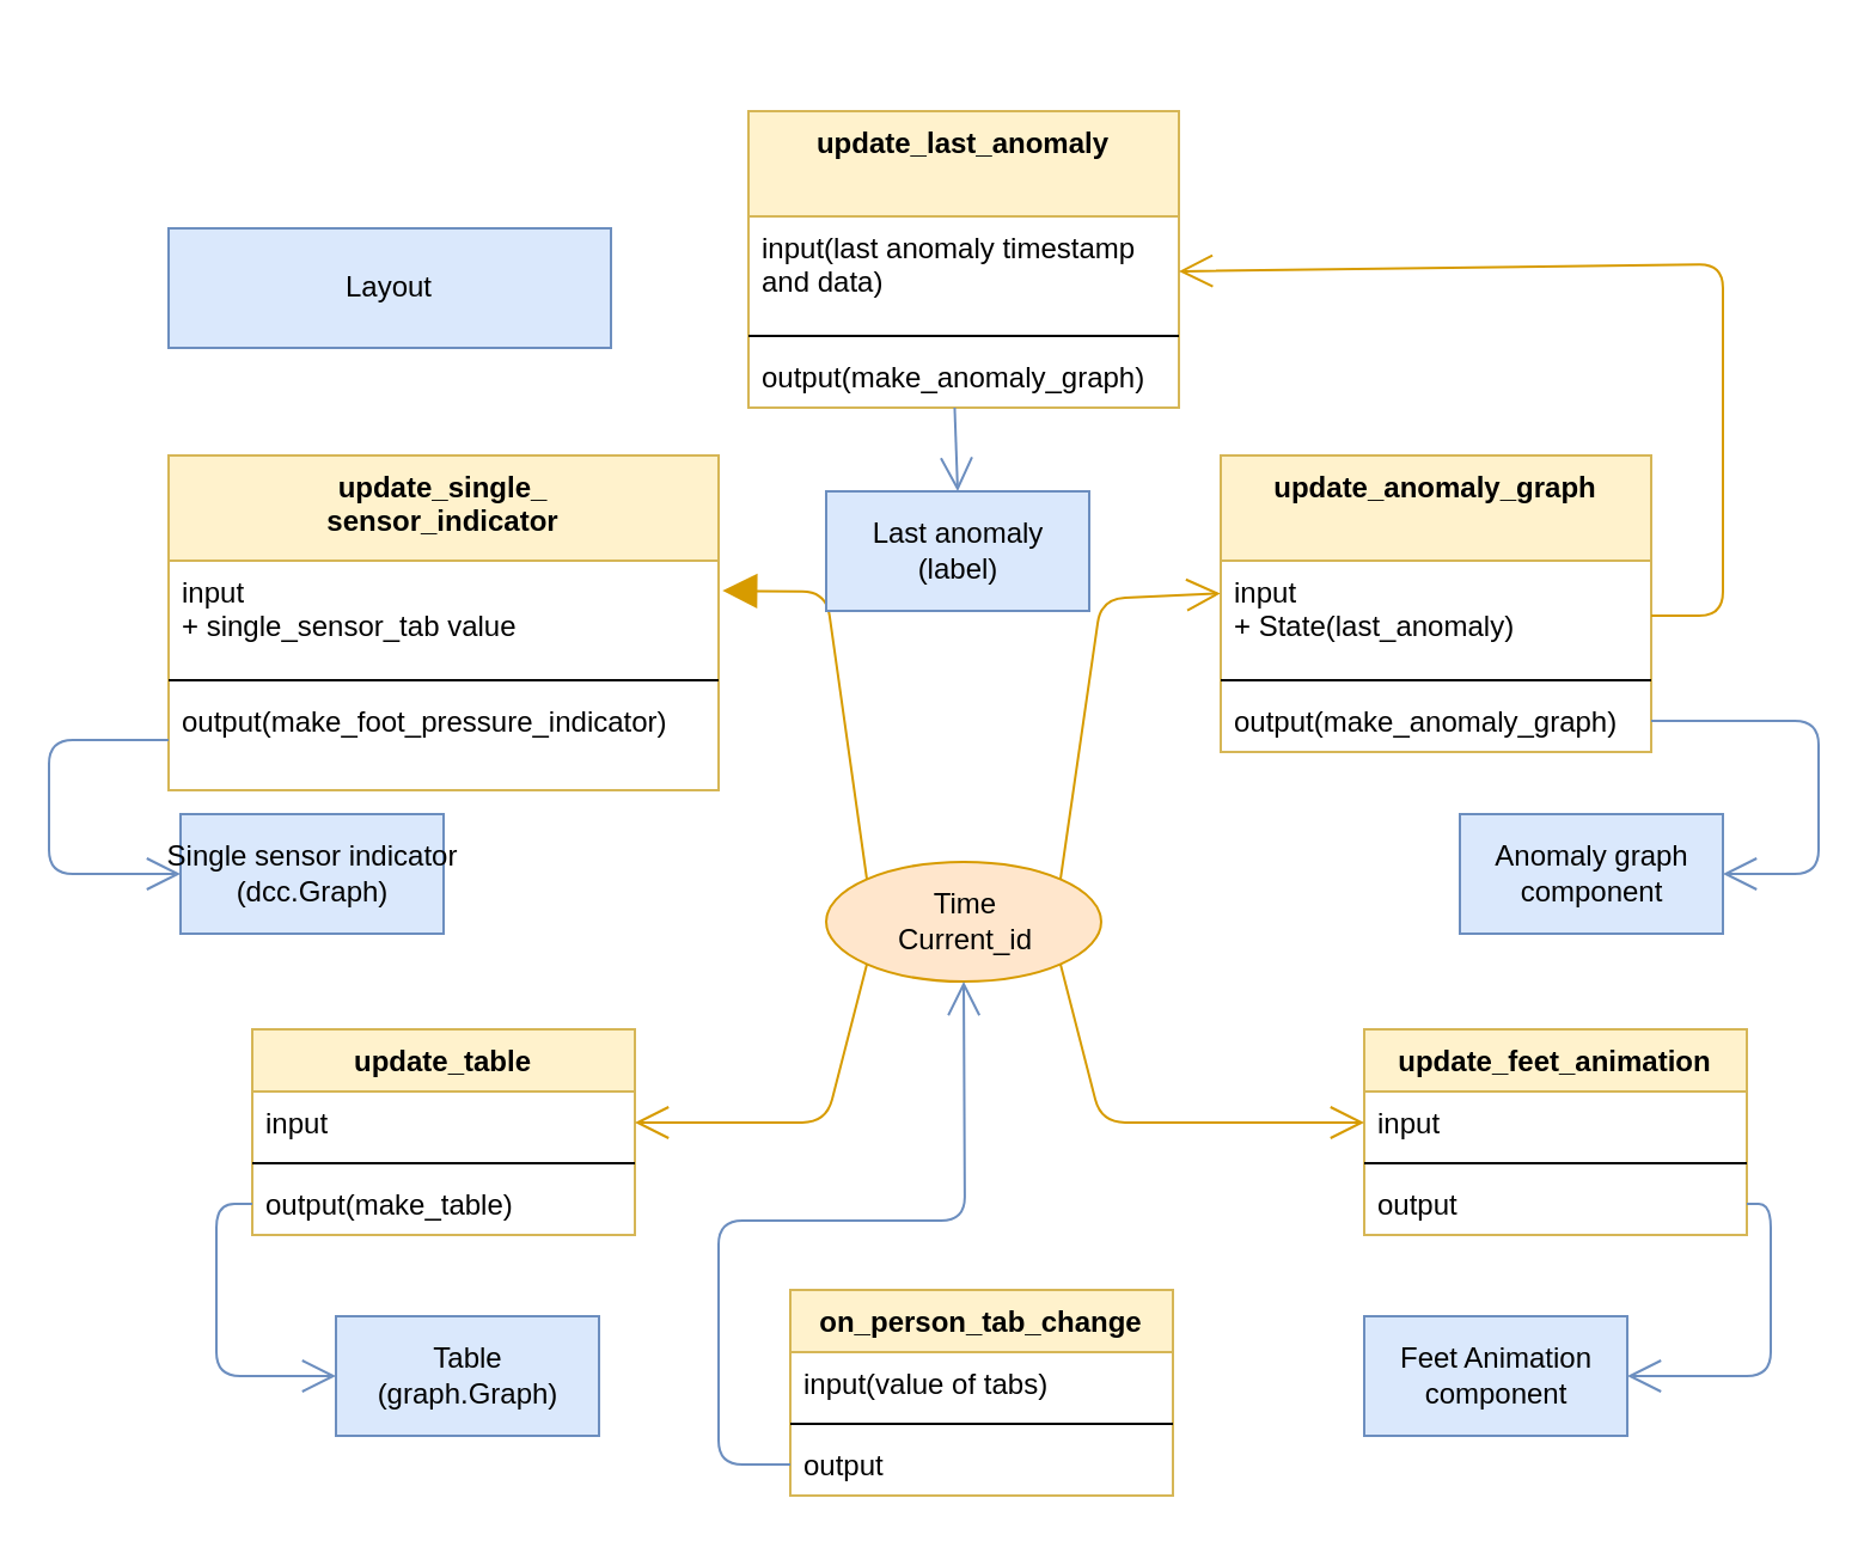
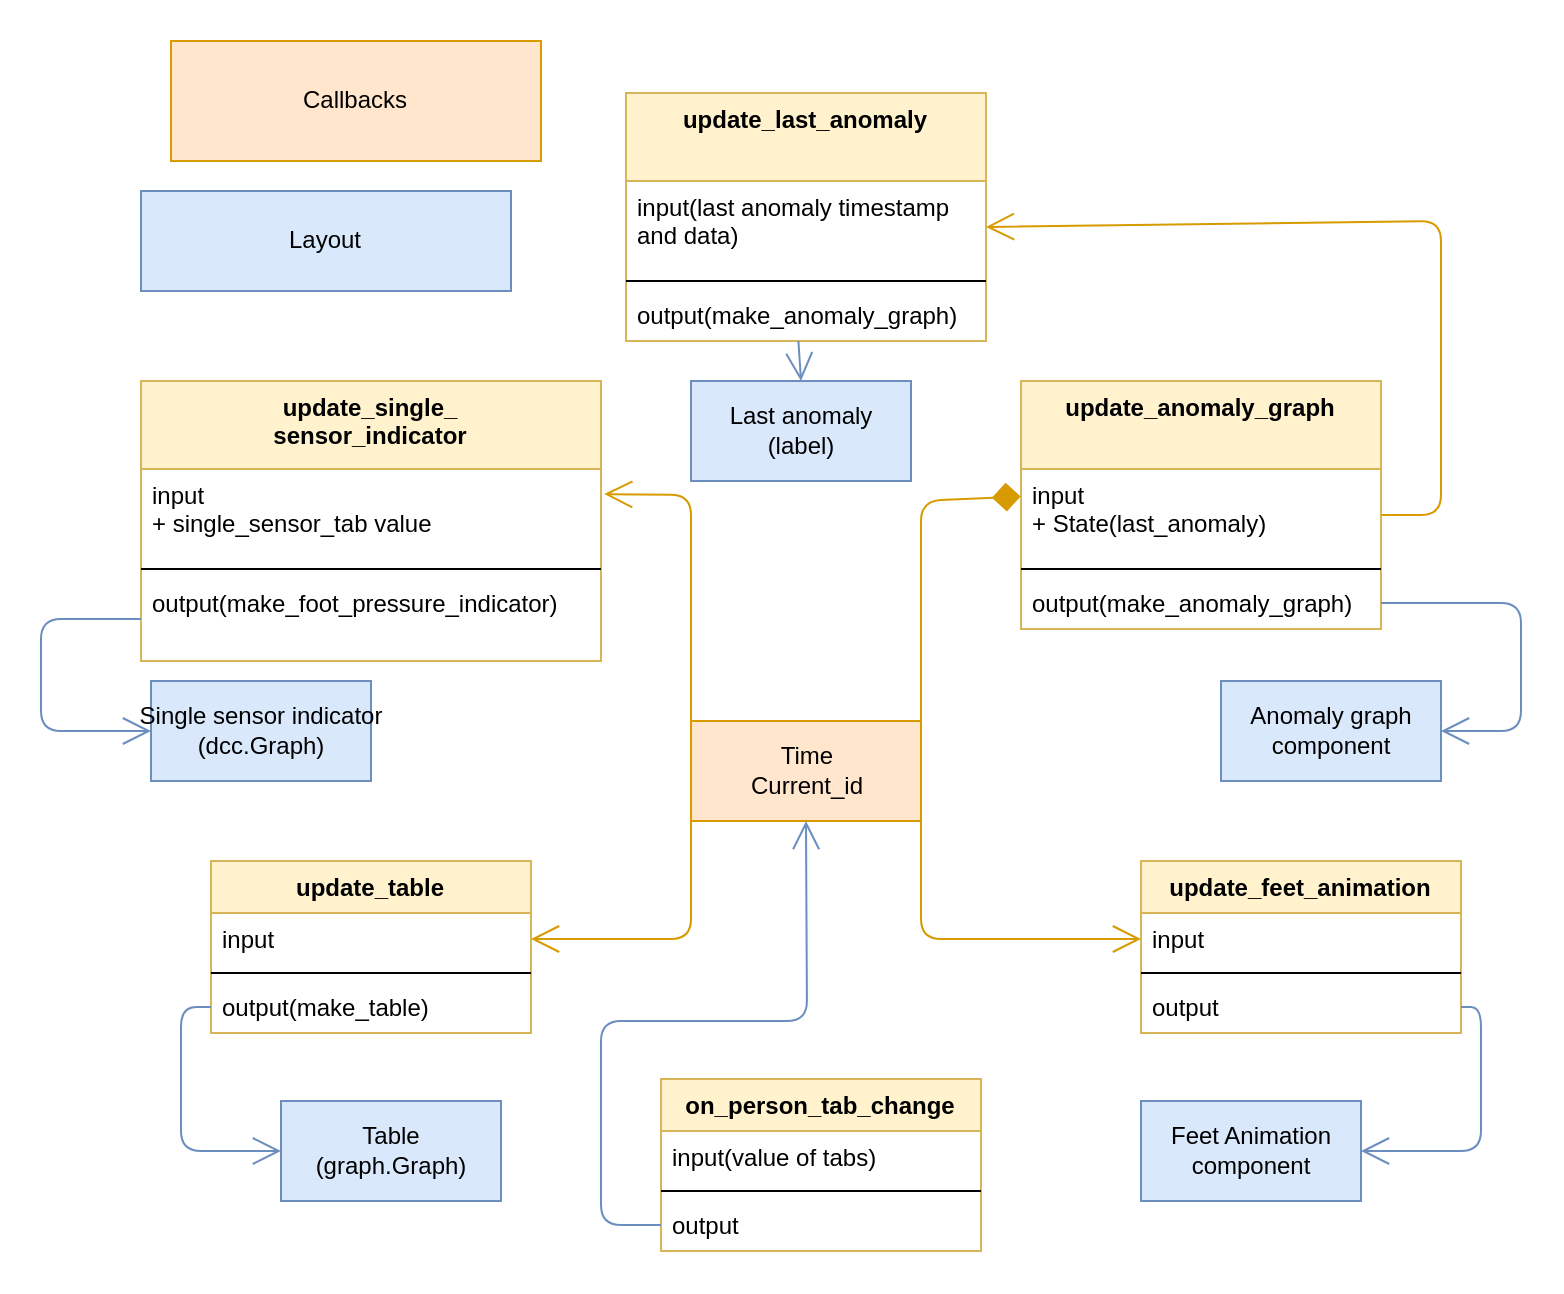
  <mxCell id="0" style=";html=1;" />
  <mxCell id="1" style=";html=1;" parent="0" />
- <mxCell id="2" value="Time&lt;br&gt;Current_id" style="ellipse;html=1;fillColor=#ffe6cc;strokeColor=#d79b00;" parent="1" vertex="1"><mxGeometry x="345" y="360" width="115" height="50" as="geometry" /></mxCell>
+ <mxCell id="2" value="Time&lt;br&gt;Current_id" style="html=1;fillColor=#ffe6cc;strokeColor=#d79b00;" parent="1" vertex="1"><mxGeometry x="345" y="360" width="115" height="50" as="geometry" /></mxCell>
  <mxCell id="3" value="update_feet_animation" style="swimlane;fontStyle=1;align=center;verticalAlign=top;childLayout=stackLayout;horizontal=1;startSize=26;horizontalStack=0;resizeParent=1;resizeParentMax=0;resizeLast=0;collapsible=1;marginBottom=0;fillColor=#fff2cc;strokeColor=#d6b656;" parent="1" vertex="1"><mxGeometry x="570" y="430" width="160" height="86" as="geometry" /></mxCell>
  <mxCell id="4" value="input" style="text;strokeColor=none;fillColor=none;align=left;verticalAlign=top;spacingLeft=4;spacingRight=4;overflow=hidden;rotatable=0;points=[[0,0.5],[1,0.5]];portConstraint=eastwest;" parent="3" vertex="1"><mxGeometry y="26" width="160" height="26" as="geometry" /></mxCell>
  <mxCell id="5" value="" style="line;strokeWidth=1;fillColor=none;align=left;verticalAlign=middle;spacingTop=-1;spacingLeft=3;spacingRight=3;rotatable=0;labelPosition=right;points=[];portConstraint=eastwest;" parent="3" vertex="1"><mxGeometry y="52" width="160" height="8" as="geometry" /></mxCell>
  <mxCell id="6" value="output" style="text;strokeColor=none;fillColor=none;align=left;verticalAlign=top;spacingLeft=4;spacingRight=4;overflow=hidden;rotatable=0;points=[[0,0.5],[1,0.5]];portConstraint=eastwest;" parent="3" vertex="1"><mxGeometry y="60" width="160" height="26" as="geometry" /></mxCell>
  <mxCell id="7" value="" style="endArrow=open;endFill=1;endSize=12;html=1;exitX=1;exitY=1;exitDx=0;exitDy=0;entryX=0;entryY=0.5;entryDx=0;entryDy=0;fillColor=#ffe6cc;strokeColor=#d79b00;" parent="1" source="2" target="4" edge="1"><mxGeometry width="160" relative="1" as="geometry"><mxPoint x="500" y="290" as="sourcePoint" /><mxPoint x="660" y="290" as="targetPoint" /><Array as="points"><mxPoint x="460" y="469" /></Array></mxGeometry></mxCell>
  <mxCell id="8" value="Feet Animation &lt;br&gt;component" style="html=1;fillColor=#dae8fc;strokeColor=#6c8ebf;" parent="1" vertex="1"><mxGeometry x="570" y="550" width="110" height="50" as="geometry" /></mxCell>
  <mxCell id="9" value="" style="endArrow=open;endFill=1;endSize=12;html=1;exitX=1;exitY=0.5;exitDx=0;exitDy=0;entryX=1;entryY=0.5;entryDx=0;entryDy=0;fillColor=#dae8fc;strokeColor=#6c8ebf;" parent="1" source="6" target="8" edge="1"><mxGeometry width="160" relative="1" as="geometry"><mxPoint x="720" y="500" as="sourcePoint" /><mxPoint x="880" y="500" as="targetPoint" /><Array as="points"><mxPoint x="740" y="503" /><mxPoint x="740" y="575" /></Array></mxGeometry></mxCell>
  <mxCell id="10" value="update_table" style="swimlane;fontStyle=1;align=center;verticalAlign=top;childLayout=stackLayout;horizontal=1;startSize=26;horizontalStack=0;resizeParent=1;resizeParentMax=0;resizeLast=0;collapsible=1;marginBottom=0;fillColor=#fff2cc;strokeColor=#d6b656;" parent="1" vertex="1"><mxGeometry x="105" y="430" width="160" height="86" as="geometry" /></mxCell>
  <mxCell id="11" value="input" style="text;strokeColor=none;fillColor=none;align=left;verticalAlign=top;spacingLeft=4;spacingRight=4;overflow=hidden;rotatable=0;points=[[0,0.5],[1,0.5]];portConstraint=eastwest;" parent="10" vertex="1"><mxGeometry y="26" width="160" height="26" as="geometry" /></mxCell>
  <mxCell id="12" value="" style="line;strokeWidth=1;fillColor=none;align=left;verticalAlign=middle;spacingTop=-1;spacingLeft=3;spacingRight=3;rotatable=0;labelPosition=right;points=[];portConstraint=eastwest;" parent="10" vertex="1"><mxGeometry y="52" width="160" height="8" as="geometry" /></mxCell>
  <mxCell id="13" value="output(make_table)" style="text;strokeColor=none;fillColor=none;align=left;verticalAlign=top;spacingLeft=4;spacingRight=4;overflow=hidden;rotatable=0;points=[[0,0.5],[1,0.5]];portConstraint=eastwest;" parent="10" vertex="1"><mxGeometry y="60" width="160" height="26" as="geometry" /></mxCell>
  <mxCell id="14" value="Table&lt;br&gt;(graph.Graph)" style="html=1;fillColor=#dae8fc;strokeColor=#6c8ebf;" parent="1" vertex="1"><mxGeometry x="140" y="550" width="110" height="50" as="geometry" /></mxCell>
  <mxCell id="15" value="" style="endArrow=open;endFill=1;endSize=12;html=1;exitX=0;exitY=1;exitDx=0;exitDy=0;entryX=1;entryY=0.5;entryDx=0;entryDy=0;fillColor=#ffe6cc;strokeColor=#d79b00;" parent="1" source="2" target="11" edge="1"><mxGeometry width="160" relative="1" as="geometry"><mxPoint x="470" y="420" as="sourcePoint" /><mxPoint x="530" y="479" as="targetPoint" /><Array as="points"><mxPoint x="345" y="469" /></Array></mxGeometry></mxCell>
  <mxCell id="16" value="" style="endArrow=open;endFill=1;endSize=12;html=1;exitX=0;exitY=0.5;exitDx=0;exitDy=0;entryX=0;entryY=0.5;entryDx=0;entryDy=0;fillColor=#dae8fc;strokeColor=#6c8ebf;" parent="1" source="13" target="14" edge="1"><mxGeometry width="160" relative="1" as="geometry"><mxPoint x="690" y="513" as="sourcePoint" /><mxPoint x="690" y="610" as="targetPoint" /><Array as="points"><mxPoint x="90" y="503" /><mxPoint x="90" y="575" /></Array></mxGeometry></mxCell>
  <mxCell id="17" value="update_single_&#10;sensor_indicator&#10;" style="swimlane;fontStyle=1;align=center;verticalAlign=top;childLayout=stackLayout;horizontal=1;startSize=44;horizontalStack=0;resizeParent=1;resizeParentMax=0;resizeLast=0;collapsible=1;marginBottom=0;fillColor=#fff2cc;strokeColor=#d6b656;" parent="1" vertex="1"><mxGeometry x="70" y="190" width="230" height="140" as="geometry" /></mxCell>
  <mxCell id="18" value="input&#10;+ single_sensor_tab value" style="text;strokeColor=none;fillColor=none;align=left;verticalAlign=top;spacingLeft=4;spacingRight=4;overflow=hidden;rotatable=0;points=[[0,0.5],[1,0.5]];portConstraint=eastwest;" parent="17" vertex="1"><mxGeometry y="44" width="230" height="46" as="geometry" /></mxCell>
  <mxCell id="19" value="" style="line;strokeWidth=1;fillColor=none;align=left;verticalAlign=middle;spacingTop=-1;spacingLeft=3;spacingRight=3;rotatable=0;labelPosition=right;points=[];portConstraint=eastwest;" parent="17" vertex="1"><mxGeometry y="90" width="230" height="8" as="geometry" /></mxCell>
  <mxCell id="20" value="output(make_foot_pressure_indicator)" style="text;strokeColor=none;fillColor=none;align=left;verticalAlign=top;spacingLeft=4;spacingRight=4;overflow=hidden;rotatable=0;points=[[0,0.5],[1,0.5]];portConstraint=eastwest;" parent="17" vertex="1"><mxGeometry y="98" width="230" height="42" as="geometry" /></mxCell>
- <mxCell id="21" value="" style="endArrow=block;endFill=1;endSize=12;html=1;exitX=0;exitY=0;exitDx=0;exitDy=0;entryX=1.007;entryY=0.273;entryDx=0;entryDy=0;fillColor=#ffe6cc;strokeColor=#d79b00;entryPerimeter=0;" parent="1" source="2" target="18" edge="1"><mxGeometry width="160" relative="1" as="geometry"><mxPoint x="355" y="420" as="sourcePoint" /><mxPoint x="310" y="479" as="targetPoint" /><Array as="points"><mxPoint x="345" y="247" /></Array></mxGeometry></mxCell>
+ <mxCell id="21" value="" style="endArrow=open;endFill=1;endSize=12;html=1;exitX=0;exitY=0;exitDx=0;exitDy=0;entryX=1.007;entryY=0.273;entryDx=0;entryDy=0;fillColor=#ffe6cc;strokeColor=#d79b00;entryPerimeter=0;" parent="1" source="2" target="18" edge="1"><mxGeometry width="160" relative="1" as="geometry"><mxPoint x="355" y="420" as="sourcePoint" /><mxPoint x="310" y="479" as="targetPoint" /><Array as="points"><mxPoint x="345" y="247" /></Array></mxGeometry></mxCell>
  <mxCell id="22" value="update_anomaly_graph" style="swimlane;fontStyle=1;align=center;verticalAlign=top;childLayout=stackLayout;horizontal=1;startSize=44;horizontalStack=0;resizeParent=1;resizeParentMax=0;resizeLast=0;collapsible=1;marginBottom=0;fillColor=#fff2cc;strokeColor=#d6b656;" parent="1" vertex="1"><mxGeometry x="510" y="190" width="180" height="124" as="geometry" /></mxCell>
  <mxCell id="23" value="input&#10;+ State(last_anomaly)" style="text;strokeColor=none;fillColor=none;align=left;verticalAlign=top;spacingLeft=4;spacingRight=4;overflow=hidden;rotatable=0;points=[[0,0.5],[1,0.5]];portConstraint=eastwest;" parent="22" vertex="1"><mxGeometry y="44" width="180" height="46" as="geometry" /></mxCell>
  <mxCell id="24" value="" style="line;strokeWidth=1;fillColor=none;align=left;verticalAlign=middle;spacingTop=-1;spacingLeft=3;spacingRight=3;rotatable=0;labelPosition=right;points=[];portConstraint=eastwest;" parent="22" vertex="1"><mxGeometry y="90" width="180" height="8" as="geometry" /></mxCell>
  <mxCell id="25" value="output(make_anomaly_graph)" style="text;strokeColor=none;fillColor=none;align=left;verticalAlign=top;spacingLeft=4;spacingRight=4;overflow=hidden;rotatable=0;points=[[0,0.5],[1,0.5]];portConstraint=eastwest;" parent="22" vertex="1"><mxGeometry y="98" width="180" height="26" as="geometry" /></mxCell>
  <mxCell id="26" value="Single sensor indicator&lt;br&gt;(dcc.Graph)" style="html=1;fillColor=#dae8fc;strokeColor=#6c8ebf;" parent="1" vertex="1"><mxGeometry x="75" y="340" width="110" height="50" as="geometry" /></mxCell>
  <mxCell id="27" value="on_person_tab_change" style="swimlane;fontStyle=1;align=center;verticalAlign=top;childLayout=stackLayout;horizontal=1;startSize=26;horizontalStack=0;resizeParent=1;resizeParentMax=0;resizeLast=0;collapsible=1;marginBottom=0;fillColor=#fff2cc;strokeColor=#d6b656;" parent="1" vertex="1"><mxGeometry x="330" y="539" width="160" height="86" as="geometry" /></mxCell>
  <mxCell id="28" value="input(value of tabs)" style="text;strokeColor=none;fillColor=none;align=left;verticalAlign=top;spacingLeft=4;spacingRight=4;overflow=hidden;rotatable=0;points=[[0,0.5],[1,0.5]];portConstraint=eastwest;" parent="27" vertex="1"><mxGeometry y="26" width="160" height="26" as="geometry" /></mxCell>
  <mxCell id="29" value="" style="line;strokeWidth=1;fillColor=none;align=left;verticalAlign=middle;spacingTop=-1;spacingLeft=3;spacingRight=3;rotatable=0;labelPosition=right;points=[];portConstraint=eastwest;" parent="27" vertex="1"><mxGeometry y="52" width="160" height="8" as="geometry" /></mxCell>
  <mxCell id="30" value="output" style="text;strokeColor=none;fillColor=none;align=left;verticalAlign=top;spacingLeft=4;spacingRight=4;overflow=hidden;rotatable=0;points=[[0,0.5],[1,0.5]];portConstraint=eastwest;" parent="27" vertex="1"><mxGeometry y="60" width="160" height="26" as="geometry" /></mxCell>
  <mxCell id="31" value="update_last_anomaly" style="swimlane;fontStyle=1;align=center;verticalAlign=top;childLayout=stackLayout;horizontal=1;startSize=44;horizontalStack=0;resizeParent=1;resizeParentMax=0;resizeLast=0;collapsible=1;marginBottom=0;fillColor=#fff2cc;strokeColor=#d6b656;" parent="1" vertex="1"><mxGeometry x="312.5" y="46" width="180" height="124" as="geometry" /></mxCell>
  <mxCell id="32" value="input(last anomaly timestamp &#10;and data)" style="text;strokeColor=none;fillColor=none;align=left;verticalAlign=top;spacingLeft=4;spacingRight=4;overflow=hidden;rotatable=0;points=[[0,0.5],[1,0.5]];portConstraint=eastwest;" parent="31" vertex="1"><mxGeometry y="44" width="180" height="46" as="geometry" /></mxCell>
  <mxCell id="33" value="" style="line;strokeWidth=1;fillColor=none;align=left;verticalAlign=middle;spacingTop=-1;spacingLeft=3;spacingRight=3;rotatable=0;labelPosition=right;points=[];portConstraint=eastwest;" parent="31" vertex="1"><mxGeometry y="90" width="180" height="8" as="geometry" /></mxCell>
  <mxCell id="34" value="output(make_anomaly_graph)" style="text;strokeColor=none;fillColor=none;align=left;verticalAlign=top;spacingLeft=4;spacingRight=4;overflow=hidden;rotatable=0;points=[[0,0.5],[1,0.5]];portConstraint=eastwest;" parent="31" vertex="1"><mxGeometry y="98" width="180" height="26" as="geometry" /></mxCell>
- <mxCell id="35" value="Last anomaly&lt;br&gt;(label)" style="html=1;fillColor=#dae8fc;strokeColor=#6c8ebf;" parent="1" vertex="1"><mxGeometry x="345" y="205" width="110" height="50" as="geometry" /></mxCell>
+ <mxCell id="35" value="Last anomaly&lt;br&gt;(label)" style="html=1;fillColor=#dae8fc;strokeColor=#6c8ebf;" parent="1" vertex="1"><mxGeometry x="345" y="190" width="110" height="50" as="geometry" /></mxCell>
  <mxCell id="36" value="Anomaly graph &lt;br&gt;component" style="html=1;fillColor=#dae8fc;strokeColor=#6c8ebf;" parent="1" vertex="1"><mxGeometry x="610" y="340" width="110" height="50" as="geometry" /></mxCell>
- <mxCell id="37" value="" style="endArrow=open;endFill=1;endSize=12;html=1;exitX=1;exitY=0;exitDx=0;exitDy=0;entryX=-0.001;entryY=0.298;entryDx=0;entryDy=0;fillColor=#ffe6cc;strokeColor=#d79b00;entryPerimeter=0;" parent="1" source="2" target="23" edge="1"><mxGeometry width="160" relative="1" as="geometry"><mxPoint x="355" y="370" as="sourcePoint" /><mxPoint x="310" y="267" as="targetPoint" /><Array as="points"><mxPoint x="460" y="250" /></Array></mxGeometry></mxCell>
+ <mxCell id="37" value="" style="endArrow=diamond;endFill=1;endSize=12;html=1;exitX=1;exitY=0;exitDx=0;exitDy=0;entryX=-0.001;entryY=0.298;entryDx=0;entryDy=0;fillColor=#ffe6cc;strokeColor=#d79b00;entryPerimeter=0;" parent="1" source="2" target="23" edge="1"><mxGeometry width="160" relative="1" as="geometry"><mxPoint x="355" y="370" as="sourcePoint" /><mxPoint x="310" y="267" as="targetPoint" /><Array as="points"><mxPoint x="460" y="250" /></Array></mxGeometry></mxCell>
  <mxCell id="38" value="" style="endArrow=open;endFill=1;endSize=12;html=1;exitX=1;exitY=0.5;exitDx=0;exitDy=0;fillColor=#ffe6cc;strokeColor=#d79b00;entryX=1;entryY=0.5;entryDx=0;entryDy=0;" parent="1" source="23" target="32" edge="1"><mxGeometry width="160" relative="1" as="geometry"><mxPoint x="470" y="370" as="sourcePoint" /><mxPoint x="490" y="100" as="targetPoint" /><Array as="points"><mxPoint x="720" y="257" /><mxPoint x="720" y="110" /></Array></mxGeometry></mxCell>
  <mxCell id="39" value="" style="endArrow=open;endFill=1;endSize=12;html=1;exitX=0.479;exitY=1;exitDx=0;exitDy=0;entryX=0.5;entryY=0;entryDx=0;entryDy=0;fillColor=#dae8fc;strokeColor=#6c8ebf;exitPerimeter=0;" parent="1" source="34" target="35" edge="1"><mxGeometry width="160" relative="1" as="geometry"><mxPoint x="115" y="513" as="sourcePoint" /><mxPoint x="150" y="585" as="targetPoint" /><Array as="points" /></mxGeometry></mxCell>
  <mxCell id="40" value="" style="endArrow=open;endFill=1;endSize=12;html=1;exitX=0;exitY=0.5;exitDx=0;exitDy=0;entryX=0;entryY=0.5;entryDx=0;entryDy=0;fillColor=#dae8fc;strokeColor=#6c8ebf;" parent="1" source="20" target="26" edge="1"><mxGeometry width="160" relative="1" as="geometry"><mxPoint x="115" y="513" as="sourcePoint" /><mxPoint x="150" y="585" as="targetPoint" /><Array as="points"><mxPoint x="20" y="309" /><mxPoint x="20" y="365" /></Array></mxGeometry></mxCell>
  <mxCell id="41" value="" style="endArrow=open;endFill=1;endSize=12;html=1;exitX=1;exitY=0.5;exitDx=0;exitDy=0;entryX=1;entryY=0.5;entryDx=0;entryDy=0;fillColor=#dae8fc;strokeColor=#6c8ebf;" parent="1" source="25" target="36" edge="1"><mxGeometry width="160" relative="1" as="geometry"><mxPoint x="80" y="319" as="sourcePoint" /><mxPoint x="100" y="375" as="targetPoint" /><Array as="points"><mxPoint x="760" y="301" /><mxPoint x="760" y="365" /></Array></mxGeometry></mxCell>
  <mxCell id="42" value="" style="endArrow=open;endFill=1;endSize=12;html=1;exitX=0;exitY=0.5;exitDx=0;exitDy=0;entryX=0.5;entryY=1;entryDx=0;entryDy=0;fillColor=#dae8fc;strokeColor=#6c8ebf;" parent="1" source="30" target="2" edge="1"><mxGeometry width="160" relative="1" as="geometry"><mxPoint x="115" y="513" as="sourcePoint" /><mxPoint x="150" y="585" as="targetPoint" /><Array as="points"><mxPoint x="300" y="612" /><mxPoint x="300" y="510" /><mxPoint x="403" y="510" /></Array></mxGeometry></mxCell>
+ <mxCell id="43" value="Callbacks" style="rounded=0;whiteSpace=wrap;html=1;fillColor=#ffe6cc;strokeColor=#d79b00;" parent="1" vertex="1"><mxGeometry x="85" y="20" width="185" height="60" as="geometry" /></mxCell>
  <mxCell id="44" value="Layout" style="rounded=0;whiteSpace=wrap;html=1;fillColor=#dae8fc;strokeColor=#6c8ebf;" parent="1" vertex="1"><mxGeometry x="70" y="95" width="185" height="50" as="geometry" /></mxCell>
